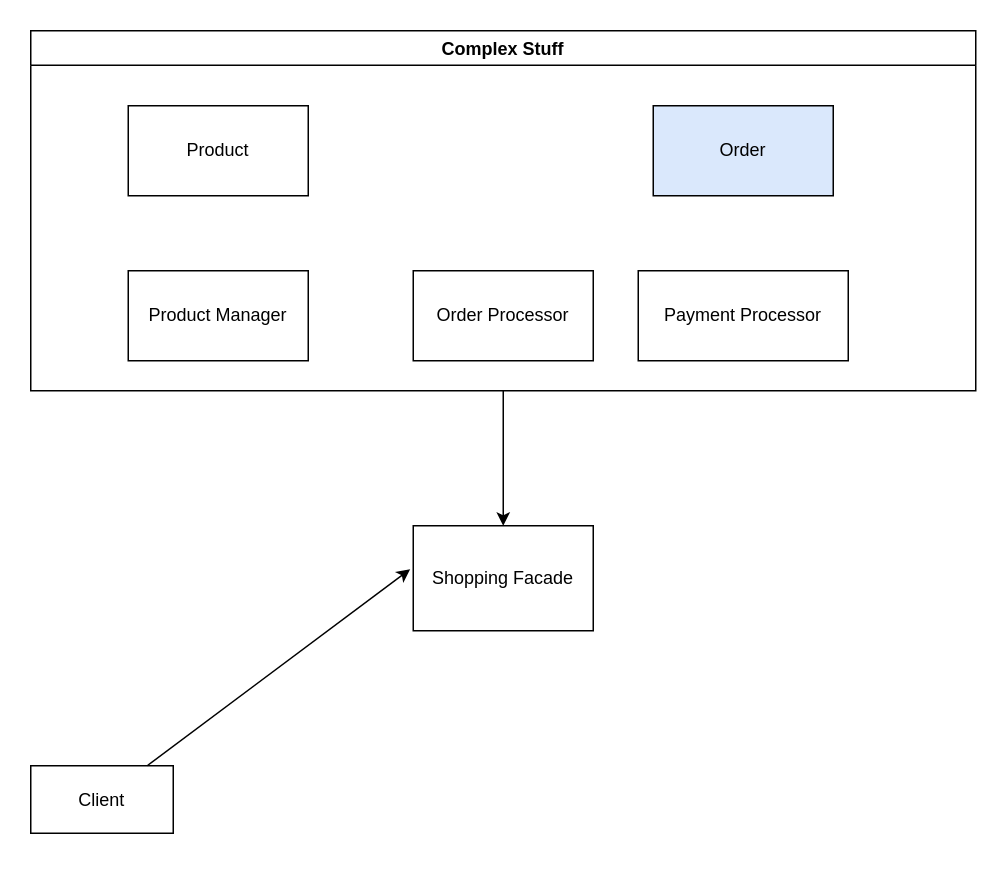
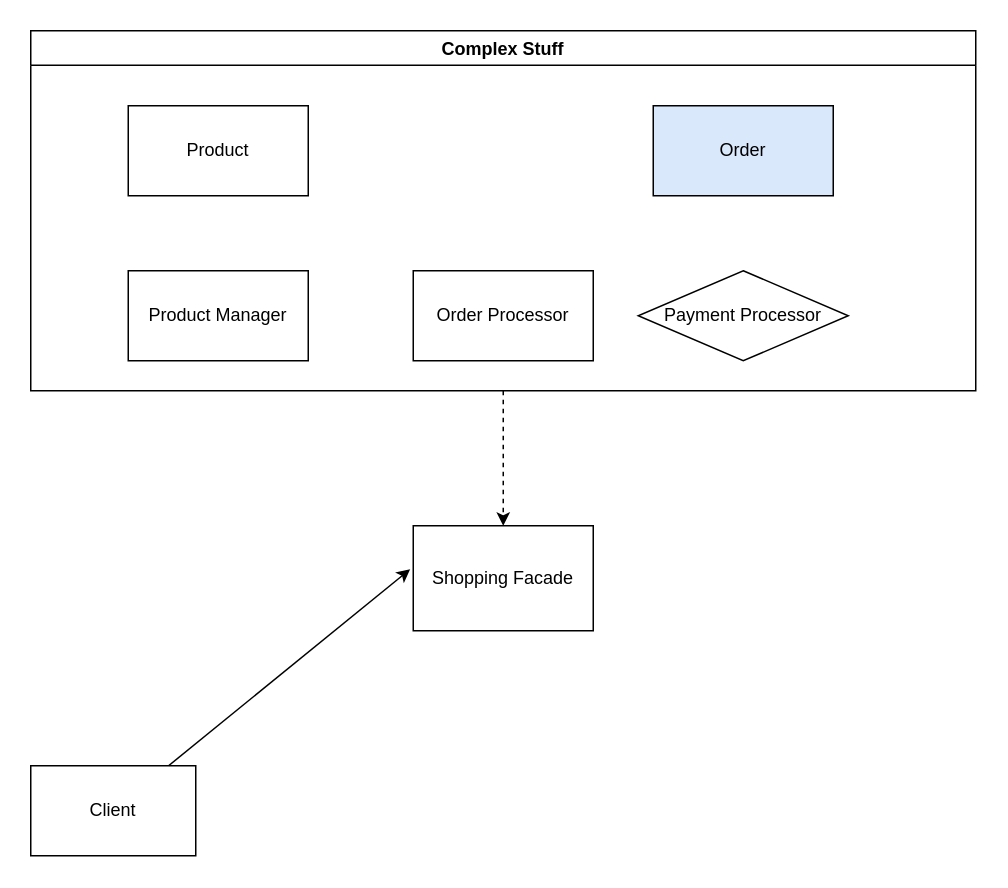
  <mxCell id="0" />
  <mxCell id="1" parent="0" />
  <mxCell id="2" value="Product" style="rounded=0;whiteSpace=wrap;html=1;" vertex="1" parent="1"><mxGeometry x="85" y="70" width="120" height="60" as="geometry" /></mxCell>
  <mxCell id="3" value="Order" style="rounded=0;whiteSpace=wrap;html=1;fillColor=#dae8fc;" vertex="1" parent="1"><mxGeometry x="435" y="70" width="120" height="60" as="geometry" /></mxCell>
  <mxCell id="4" value="Product Manager" style="rounded=0;whiteSpace=wrap;html=1;" vertex="1" parent="1"><mxGeometry x="85" y="180" width="120" height="60" as="geometry" /></mxCell>
  <mxCell id="5" value="Order Processor" style="rounded=0;whiteSpace=wrap;html=1;" vertex="1" parent="1"><mxGeometry x="275" y="180" width="120" height="60" as="geometry" /></mxCell>
- <mxCell id="6" value="Payment Processor" style="rounded=0;whiteSpace=wrap;html=1;" vertex="1" parent="1"><mxGeometry x="425" y="180" width="140" height="60" as="geometry" /></mxCell>
+ <mxCell id="6" value="Payment Processor" style="rhombus;whiteSpace=wrap;html=1;" vertex="1" parent="1"><mxGeometry x="425" y="180" width="140" height="60" as="geometry" /></mxCell>
  <mxCell id="7" value="Shopping Facade" style="rounded=0;whiteSpace=wrap;html=1;" vertex="1" parent="1"><mxGeometry x="275" y="350" width="120" height="70" as="geometry" /></mxCell>
- <mxCell id="8" value="Client" style="rounded=0;whiteSpace=wrap;html=1;" vertex="1" parent="1"><mxGeometry x="20" y="510" width="95" height="45" as="geometry" /></mxCell>
- <mxCell id="9" style="edgeStyle=orthogonalEdgeStyle;rounded=0;orthogonalLoop=1;jettySize=auto;html=1;entryX=0.5;entryY=0;entryDx=0;entryDy=0;" edge="1" parent="1" source="10" target="7"><mxGeometry relative="1" as="geometry" /></mxCell>
+ <mxCell id="8" value="Client" style="rounded=0;whiteSpace=wrap;html=1;" vertex="1" parent="1"><mxGeometry x="20" y="510" width="110" height="60" as="geometry" /></mxCell>
+ <mxCell id="9" style="edgeStyle=orthogonalEdgeStyle;rounded=0;orthogonalLoop=1;jettySize=auto;html=1;entryX=0.5;entryY=0;entryDx=0;entryDy=0;dashed=1;" edge="1" parent="1" source="10" target="7"><mxGeometry relative="1" as="geometry" /></mxCell>
  <mxCell id="10" value="Complex Stuff" style="swimlane;" vertex="1" parent="1"><mxGeometry x="20" y="20" width="630" height="240" as="geometry" /></mxCell>
  <mxCell id="11" style="rounded=0;orthogonalLoop=1;jettySize=auto;html=1;entryX=-0.017;entryY=0.414;entryDx=0;entryDy=0;entryPerimeter=0;" edge="1" parent="1" source="8" target="7"><mxGeometry relative="1" as="geometry" /></mxCell>
